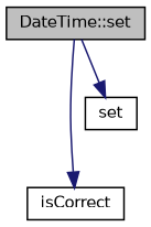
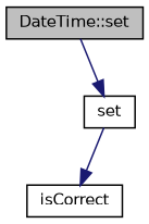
  digraph {
    rankdir=TB
    node [color=black fillcolor=white fontname=Helvetica fontsize=10 shape=record style=filled]
    edge [color=midnightblue fontname=Helvetica fontsize=10 labelfontname=Helvetica labelfontsize=10 style=solid]
    n1 [fillcolor=grey75 fontcolor=black height=0.2 label="DateTime::set" width=0.4]
    n2 [height=0.2 label=isCorrect width=0.4]
    n3 [height=0.2 label=set width=0.4]
-   n1 -> n2
+   n3 -> n2
    n1 -> n3
  }
